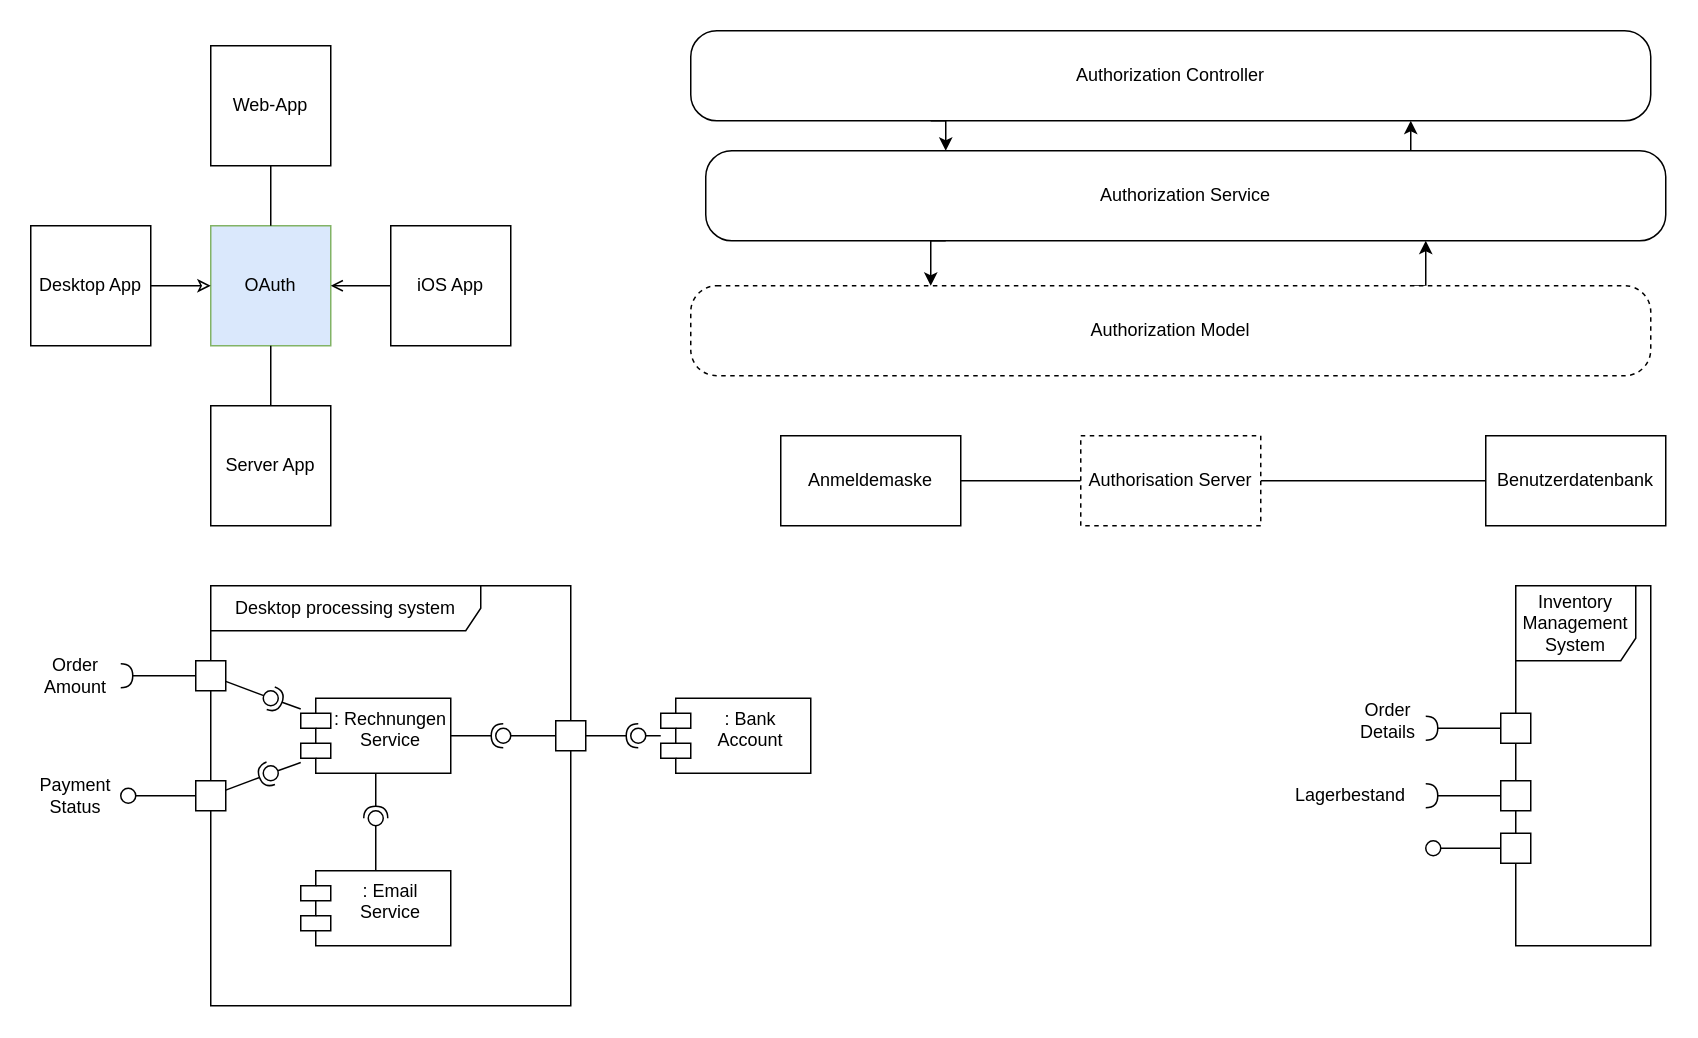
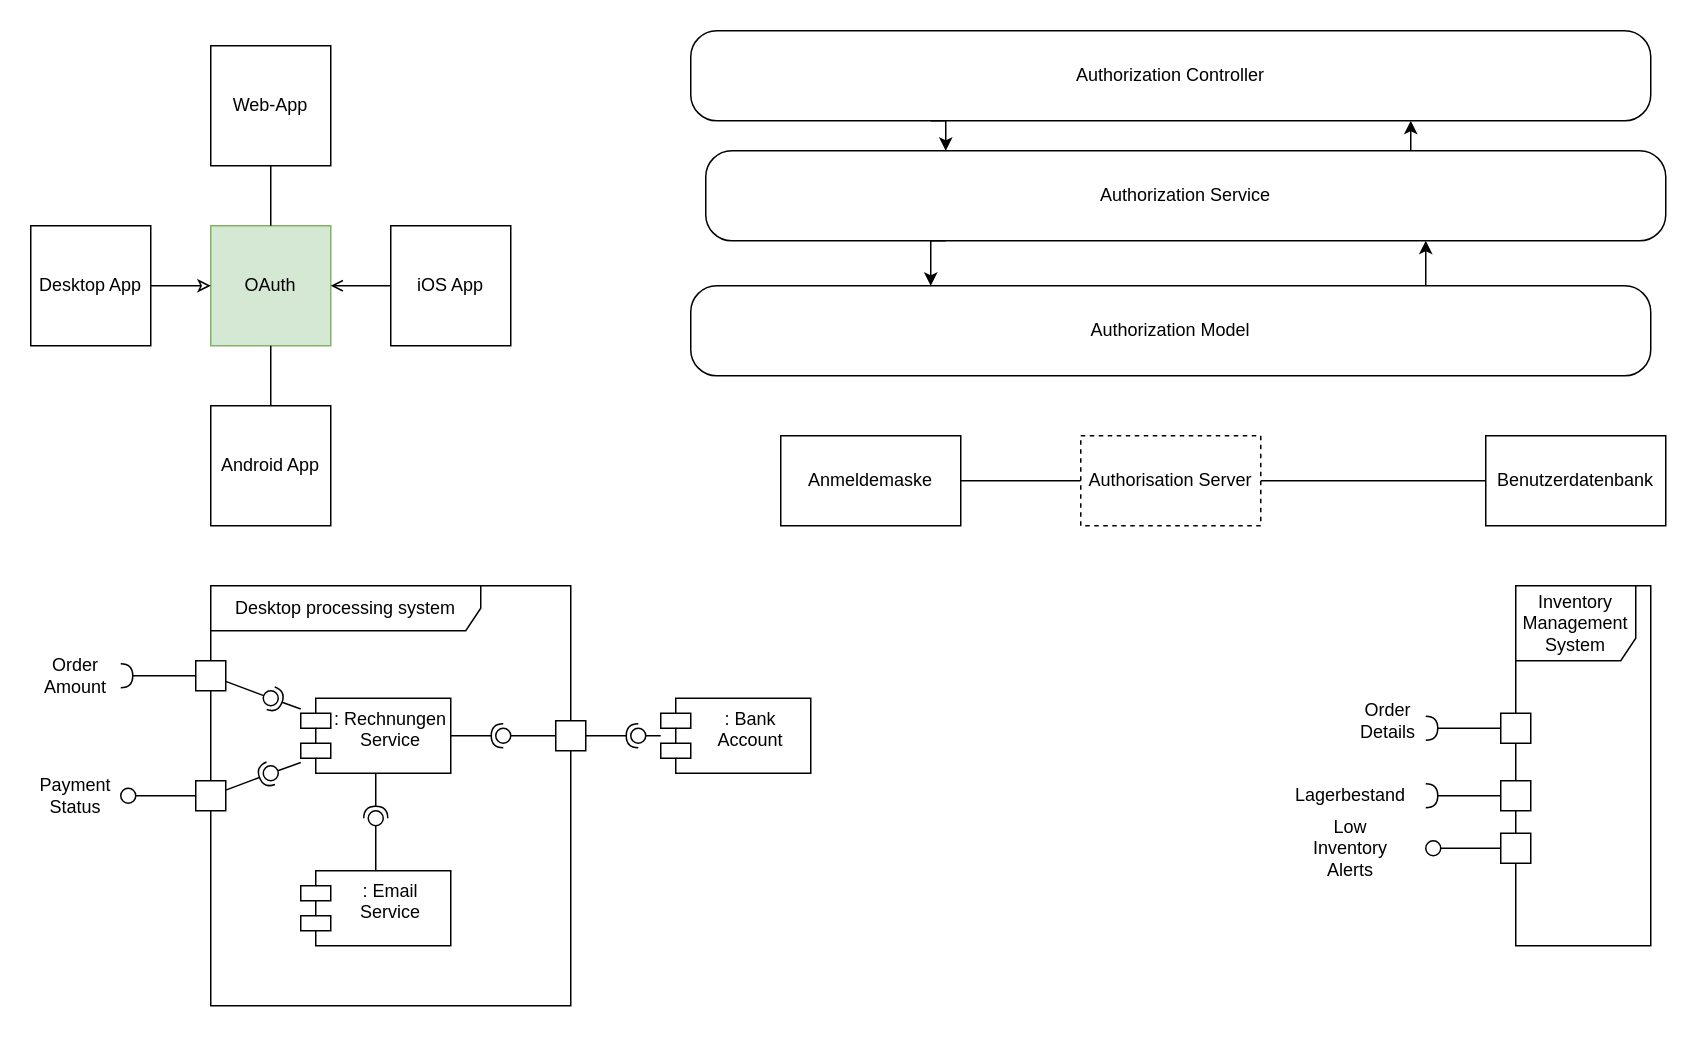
  <mxCell id="0" />
  <mxCell id="1" parent="0" />
  <mxCell id="2" style="edgeStyle=orthogonalEdgeStyle;rounded=0;orthogonalLoop=1;jettySize=auto;html=1;exitX=0.75;exitY=0;exitDx=0;exitDy=0;entryX=0.75;entryY=1;entryDx=0;entryDy=0;" edge="1" parent="1" source="3" target="17"><mxGeometry relative="1" as="geometry" /></mxCell>
- <mxCell id="3" value="Authorization Model" style="rounded=1;whiteSpace=wrap;html=1;arcSize=29;dashed=1;" parent="1" vertex="1"><mxGeometry x="460" y="190" width="640" height="60" as="geometry" /></mxCell>
+ <mxCell id="3" value="Authorization Model" style="rounded=1;whiteSpace=wrap;html=1;arcSize=29;" parent="1" vertex="1"><mxGeometry x="460" y="190" width="640" height="60" as="geometry" /></mxCell>
  <mxCell id="4" style="edgeStyle=orthogonalEdgeStyle;rounded=0;orthogonalLoop=1;jettySize=auto;html=1;exitX=0.25;exitY=1;exitDx=0;exitDy=0;entryX=0.25;entryY=0;entryDx=0;entryDy=0;" edge="1" parent="1" source="5" target="17"><mxGeometry relative="1" as="geometry" /></mxCell>
  <mxCell id="5" value="Authorization Controller" style="rounded=1;whiteSpace=wrap;html=1;arcSize=29;" parent="1" vertex="1"><mxGeometry x="460" y="20" width="640" height="60" as="geometry" /></mxCell>
- <mxCell id="6" value="OAuth" style="whiteSpace=wrap;html=1;aspect=fixed;fillColor=#dae8fc;strokeColor=#82b366;" parent="1" vertex="1"><mxGeometry x="140" y="150" width="80" height="80" as="geometry" /></mxCell>
+ <mxCell id="6" value="OAuth" style="whiteSpace=wrap;html=1;aspect=fixed;fillColor=#d5e8d4;strokeColor=#82b366;" parent="1" vertex="1"><mxGeometry x="140" y="150" width="80" height="80" as="geometry" /></mxCell>
  <mxCell id="7" value="" style="edgeStyle=orthogonalEdgeStyle;rounded=0;orthogonalLoop=1;jettySize=auto;html=1;endArrow=open;endFill=0;" parent="1" source="8" target="6" edge="1"><mxGeometry relative="1" as="geometry" /></mxCell>
  <mxCell id="8" value="iOS App" style="whiteSpace=wrap;html=1;aspect=fixed;" parent="1" vertex="1"><mxGeometry x="260" y="150" width="80" height="80" as="geometry" /></mxCell>
  <mxCell id="9" value="" style="edgeStyle=orthogonalEdgeStyle;rounded=0;orthogonalLoop=1;jettySize=auto;html=1;endArrow=none;endFill=0;" parent="1" source="10" target="6" edge="1"><mxGeometry relative="1" as="geometry" /></mxCell>
- <mxCell id="10" value="Server App" style="whiteSpace=wrap;html=1;aspect=fixed;" parent="1" vertex="1"><mxGeometry x="140" y="270" width="80" height="80" as="geometry" /></mxCell>
+ <mxCell id="10" value="Android App" style="whiteSpace=wrap;html=1;aspect=fixed;" parent="1" vertex="1"><mxGeometry x="140" y="270" width="80" height="80" as="geometry" /></mxCell>
  <mxCell id="11" style="edgeStyle=orthogonalEdgeStyle;rounded=0;orthogonalLoop=1;jettySize=auto;html=1;endArrow=classic;endFill=0;" parent="1" source="12" target="6" edge="1"><mxGeometry relative="1" as="geometry" /></mxCell>
  <mxCell id="12" value="Desktop App" style="whiteSpace=wrap;html=1;aspect=fixed;" parent="1" vertex="1"><mxGeometry x="20" y="150" width="80" height="80" as="geometry" /></mxCell>
  <mxCell id="13" value="" style="edgeStyle=orthogonalEdgeStyle;rounded=0;orthogonalLoop=1;jettySize=auto;html=1;endArrow=none;endFill=0;" parent="1" source="14" target="6" edge="1"><mxGeometry relative="1" as="geometry" /></mxCell>
  <mxCell id="14" value="Web-App" style="whiteSpace=wrap;html=1;aspect=fixed;" parent="1" vertex="1"><mxGeometry x="140" y="30" width="80" height="80" as="geometry" /></mxCell>
  <mxCell id="15" style="edgeStyle=orthogonalEdgeStyle;rounded=0;orthogonalLoop=1;jettySize=auto;html=1;exitX=0.25;exitY=1;exitDx=0;exitDy=0;entryX=0.25;entryY=0;entryDx=0;entryDy=0;" edge="1" parent="1" source="17" target="3"><mxGeometry relative="1" as="geometry" /></mxCell>
  <mxCell id="16" style="edgeStyle=orthogonalEdgeStyle;rounded=0;orthogonalLoop=1;jettySize=auto;html=1;exitX=0.75;exitY=0;exitDx=0;exitDy=0;entryX=0.75;entryY=1;entryDx=0;entryDy=0;" edge="1" parent="1" source="17" target="5"><mxGeometry relative="1" as="geometry" /></mxCell>
  <mxCell id="17" value="Authorization Service" style="rounded=1;whiteSpace=wrap;html=1;arcSize=29;" parent="1" vertex="1"><mxGeometry x="470" y="100" width="640" height="60" as="geometry" /></mxCell>
  <mxCell id="18" value="" style="edgeStyle=orthogonalEdgeStyle;rounded=0;orthogonalLoop=1;jettySize=auto;html=1;endArrow=none;endFill=0;" parent="1" source="19" target="21" edge="1"><mxGeometry relative="1" as="geometry" /></mxCell>
  <mxCell id="19" value="Anmeldemaske" style="rounded=0;whiteSpace=wrap;html=1;" parent="1" vertex="1"><mxGeometry x="520" y="290" width="120" height="60" as="geometry" /></mxCell>
  <mxCell id="20" value="" style="edgeStyle=orthogonalEdgeStyle;rounded=0;orthogonalLoop=1;jettySize=auto;html=1;endArrow=none;endFill=0;" parent="1" source="21" target="22" edge="1"><mxGeometry relative="1" as="geometry" /></mxCell>
  <mxCell id="21" value="Authorisation Server" style="whiteSpace=wrap;html=1;rounded=0;dashed=1;" parent="1" vertex="1"><mxGeometry x="720" y="290" width="120" height="60" as="geometry" /></mxCell>
  <mxCell id="22" value="Benutzerdatenbank" style="whiteSpace=wrap;html=1;rounded=0;" parent="1" vertex="1"><mxGeometry x="990" y="290" width="120" height="60" as="geometry" /></mxCell>
  <mxCell id="23" value="Desktop processing system" style="shape=umlFrame;whiteSpace=wrap;html=1;width=180;height=30;" parent="1" vertex="1"><mxGeometry x="140" y="390" width="240" height="280" as="geometry" /></mxCell>
  <mxCell id="24" value=": Rechnungen&#10;Service" style="shape=module;align=left;spacingLeft=20;align=center;verticalAlign=top;" vertex="1" parent="1"><mxGeometry x="200" y="465" width="100" height="50" as="geometry" /></mxCell>
  <mxCell id="25" value=": Bank&#10;Account" style="shape=module;align=left;spacingLeft=20;align=center;verticalAlign=top;" vertex="1" parent="1"><mxGeometry x="440" y="465" width="100" height="50" as="geometry" /></mxCell>
  <mxCell id="26" value="" style="rounded=0;orthogonalLoop=1;jettySize=auto;html=1;endArrow=none;endFill=0;sketch=0;sourcePerimeterSpacing=0;targetPerimeterSpacing=0;" edge="1" target="28" parent="1" source="29"><mxGeometry relative="1" as="geometry"><mxPoint x="70" y="540" as="sourcePoint" /></mxGeometry></mxCell>
  <mxCell id="27" value="" style="rounded=0;orthogonalLoop=1;jettySize=auto;html=1;endArrow=halfCircle;endFill=0;entryX=0.5;entryY=0.5;endSize=6;strokeWidth=1;sketch=0;" edge="1" target="28" parent="1" source="24"><mxGeometry relative="1" as="geometry"><mxPoint x="410" y="505" as="sourcePoint" /></mxGeometry></mxCell>
  <mxCell id="28" value="" style="ellipse;whiteSpace=wrap;html=1;align=center;aspect=fixed;resizable=0;points=[];outlineConnect=0;sketch=0;" vertex="1" parent="1"><mxGeometry x="175" y="460" width="10" height="10" as="geometry" /></mxCell>
  <mxCell id="29" value="" style="whiteSpace=wrap;html=1;aspect=fixed;" vertex="1" parent="1"><mxGeometry x="130" y="440" width="20" height="20" as="geometry" /></mxCell>
  <mxCell id="30" value="" style="whiteSpace=wrap;html=1;aspect=fixed;" vertex="1" parent="1"><mxGeometry x="130" y="520" width="20" height="20" as="geometry" /></mxCell>
  <mxCell id="31" value="" style="rounded=0;orthogonalLoop=1;jettySize=auto;html=1;endArrow=none;endFill=0;sketch=0;targetPerimeterSpacing=0;startArrow=none;" edge="1" parent="1" source="33"><mxGeometry relative="1" as="geometry"><mxPoint x="40" y="400" as="sourcePoint" /><mxPoint x="80" y="530" as="targetPoint" /></mxGeometry></mxCell>
  <mxCell id="32" value="" style="rounded=0;orthogonalLoop=1;jettySize=auto;html=1;endArrow=halfCircle;endFill=0;endSize=6;strokeWidth=1;sketch=0;" edge="1" target="35" parent="1" source="29"><mxGeometry relative="1" as="geometry"><mxPoint x="240" y="575" as="sourcePoint" /><mxPoint x="40" y="450" as="targetPoint" /></mxGeometry></mxCell>
  <mxCell id="33" value="" style="ellipse;whiteSpace=wrap;html=1;align=center;aspect=fixed;resizable=0;points=[];outlineConnect=0;sketch=0;" vertex="1" parent="1"><mxGeometry x="80" y="525" width="10" height="10" as="geometry" /></mxCell>
  <mxCell id="34" value="" style="rounded=0;orthogonalLoop=1;jettySize=auto;html=1;endArrow=none;endFill=0;sketch=0;sourcePerimeterSpacing=0;" edge="1" parent="1" source="30" target="33"><mxGeometry relative="1" as="geometry"><mxPoint x="90" y="730" as="sourcePoint" /><mxPoint x="40" y="730" as="targetPoint" /></mxGeometry></mxCell>
  <mxCell id="35" value="Order Amount" style="text;html=1;strokeColor=none;fillColor=none;align=center;verticalAlign=middle;whiteSpace=wrap;rounded=0;" vertex="1" parent="1"><mxGeometry x="20" y="435" width="60" height="30" as="geometry" /></mxCell>
  <mxCell id="36" value="Payment Status" style="text;html=1;strokeColor=none;fillColor=none;align=center;verticalAlign=middle;whiteSpace=wrap;rounded=0;" vertex="1" parent="1"><mxGeometry x="20" y="515" width="60" height="30" as="geometry" /></mxCell>
  <mxCell id="37" value="" style="rounded=0;orthogonalLoop=1;jettySize=auto;html=1;endArrow=none;endFill=0;sketch=0;sourcePerimeterSpacing=0;targetPerimeterSpacing=0;" edge="1" target="39" parent="1" source="44"><mxGeometry relative="1" as="geometry"><mxPoint x="420" y="500" as="sourcePoint" /></mxGeometry></mxCell>
  <mxCell id="38" value="" style="rounded=0;orthogonalLoop=1;jettySize=auto;html=1;endArrow=halfCircle;endFill=0;entryX=0.5;entryY=0.5;endSize=6;strokeWidth=1;sketch=0;" edge="1" target="39" parent="1" source="24"><mxGeometry relative="1" as="geometry"><mxPoint x="290" y="525" as="sourcePoint" /></mxGeometry></mxCell>
  <mxCell id="39" value="" style="ellipse;whiteSpace=wrap;html=1;align=center;aspect=fixed;resizable=0;points=[];outlineConnect=0;sketch=0;" vertex="1" parent="1"><mxGeometry x="330" y="485" width="10" height="10" as="geometry" /></mxCell>
  <mxCell id="40" value="" style="rounded=0;orthogonalLoop=1;jettySize=auto;html=1;endArrow=none;endFill=0;sketch=0;sourcePerimeterSpacing=0;targetPerimeterSpacing=0;" edge="1" target="42" parent="1" source="24"><mxGeometry relative="1" as="geometry"><mxPoint x="160" y="730" as="sourcePoint" /></mxGeometry></mxCell>
  <mxCell id="41" value="" style="rounded=0;orthogonalLoop=1;jettySize=auto;html=1;endArrow=halfCircle;endFill=0;entryX=0.5;entryY=0.5;endSize=6;strokeWidth=1;sketch=0;" edge="1" target="42" parent="1" source="30"><mxGeometry relative="1" as="geometry"><mxPoint x="200" y="730" as="sourcePoint" /></mxGeometry></mxCell>
  <mxCell id="42" value="" style="ellipse;whiteSpace=wrap;html=1;align=center;aspect=fixed;resizable=0;points=[];outlineConnect=0;sketch=0;" vertex="1" parent="1"><mxGeometry x="175" y="510" width="10" height="10" as="geometry" /></mxCell>
  <mxCell id="43" value="Inventory Management System" style="shape=umlFrame;whiteSpace=wrap;html=1;width=80;height=50;" vertex="1" parent="1"><mxGeometry x="1010" y="390" width="90" height="240" as="geometry" /></mxCell>
  <mxCell id="44" value="" style="whiteSpace=wrap;html=1;aspect=fixed;" vertex="1" parent="1"><mxGeometry x="370" y="480" width="20" height="20" as="geometry" /></mxCell>
  <mxCell id="45" value="" style="rounded=0;orthogonalLoop=1;jettySize=auto;html=1;endArrow=none;endFill=0;sketch=0;sourcePerimeterSpacing=0;targetPerimeterSpacing=0;" edge="1" target="47" parent="1" source="25"><mxGeometry relative="1" as="geometry"><mxPoint x="460" y="695" as="sourcePoint" /></mxGeometry></mxCell>
  <mxCell id="46" value="" style="rounded=0;orthogonalLoop=1;jettySize=auto;html=1;endArrow=halfCircle;endFill=0;entryX=0.5;entryY=0.5;endSize=6;strokeWidth=1;sketch=0;" edge="1" target="47" parent="1" source="44"><mxGeometry relative="1" as="geometry"><mxPoint x="500" y="695" as="sourcePoint" /></mxGeometry></mxCell>
  <mxCell id="47" value="" style="ellipse;whiteSpace=wrap;html=1;align=center;aspect=fixed;resizable=0;points=[];outlineConnect=0;sketch=0;" vertex="1" parent="1"><mxGeometry x="420" y="485" width="10" height="10" as="geometry" /></mxCell>
  <mxCell id="48" value="" style="whiteSpace=wrap;html=1;aspect=fixed;" vertex="1" parent="1"><mxGeometry x="1000" y="475" width="20" height="20" as="geometry" /></mxCell>
  <mxCell id="49" value="" style="whiteSpace=wrap;html=1;aspect=fixed;" vertex="1" parent="1"><mxGeometry x="1000" y="555" width="20" height="20" as="geometry" /></mxCell>
  <mxCell id="50" value="" style="whiteSpace=wrap;html=1;aspect=fixed;" vertex="1" parent="1"><mxGeometry x="1000" y="520" width="20" height="20" as="geometry" /></mxCell>
  <mxCell id="51" value="" style="rounded=0;orthogonalLoop=1;jettySize=auto;html=1;endArrow=none;endFill=0;sketch=0;sourcePerimeterSpacing=0;targetPerimeterSpacing=0;" edge="1" target="53" parent="1" source="49"><mxGeometry relative="1" as="geometry"><mxPoint x="830" y="390" as="sourcePoint" /></mxGeometry></mxCell>
  <mxCell id="52" value="" style="rounded=0;orthogonalLoop=1;jettySize=auto;html=1;endArrow=halfCircle;endFill=0;endSize=6;strokeWidth=1;sketch=0;" edge="1" parent="1" source="48"><mxGeometry relative="1" as="geometry"><mxPoint x="950" y="497.5" as="sourcePoint" /><mxPoint x="950" y="485" as="targetPoint" /></mxGeometry></mxCell>
  <mxCell id="53" value="" style="ellipse;whiteSpace=wrap;html=1;align=center;aspect=fixed;resizable=0;points=[];outlineConnect=0;sketch=0;" vertex="1" parent="1"><mxGeometry x="950" y="560" width="10" height="10" as="geometry" /></mxCell>
  <mxCell id="54" value=": Email&#10;Service" style="shape=module;align=left;spacingLeft=20;align=center;verticalAlign=top;" vertex="1" parent="1"><mxGeometry x="200" y="580" width="100" height="50" as="geometry" /></mxCell>
  <mxCell id="55" value="" style="rounded=0;orthogonalLoop=1;jettySize=auto;html=1;endArrow=none;endFill=0;sketch=0;sourcePerimeterSpacing=0;targetPerimeterSpacing=0;" edge="1" target="57" parent="1" source="54"><mxGeometry relative="1" as="geometry"><mxPoint x="390" y="475" as="sourcePoint" /></mxGeometry></mxCell>
  <mxCell id="56" value="" style="rounded=0;orthogonalLoop=1;jettySize=auto;html=1;endArrow=halfCircle;endFill=0;entryX=0.5;entryY=0.5;endSize=6;strokeWidth=1;sketch=0;" edge="1" target="57" parent="1" source="24"><mxGeometry relative="1" as="geometry"><mxPoint x="430" y="475" as="sourcePoint" /></mxGeometry></mxCell>
  <mxCell id="57" value="" style="ellipse;whiteSpace=wrap;html=1;align=center;aspect=fixed;resizable=0;points=[];outlineConnect=0;sketch=0;" vertex="1" parent="1"><mxGeometry x="245" y="540" width="10" height="10" as="geometry" /></mxCell>
+ <mxCell id="58" value="Low Inventory Alerts" style="text;html=1;strokeColor=none;fillColor=none;align=center;verticalAlign=middle;whiteSpace=wrap;rounded=0;" vertex="1" parent="1"><mxGeometry x="870" y="550" width="60" height="30" as="geometry" /></mxCell>
  <mxCell id="59" value="Order Details" style="text;html=1;strokeColor=none;fillColor=none;align=center;verticalAlign=middle;whiteSpace=wrap;rounded=0;" vertex="1" parent="1"><mxGeometry x="895" y="465" width="60" height="30" as="geometry" /></mxCell>
  <mxCell id="60" value="" style="rounded=0;orthogonalLoop=1;jettySize=auto;html=1;endArrow=halfCircle;endFill=0;endSize=6;strokeWidth=1;sketch=0;" edge="1" parent="1" source="50"><mxGeometry relative="1" as="geometry"><mxPoint x="1010" y="495" as="sourcePoint" /><mxPoint x="950" y="530" as="targetPoint" /></mxGeometry></mxCell>
  <mxCell id="61" value="Lagerbestand" style="text;html=1;strokeColor=none;fillColor=none;align=center;verticalAlign=middle;whiteSpace=wrap;rounded=0;" vertex="1" parent="1"><mxGeometry x="870" y="515" width="60" height="30" as="geometry" /></mxCell>
